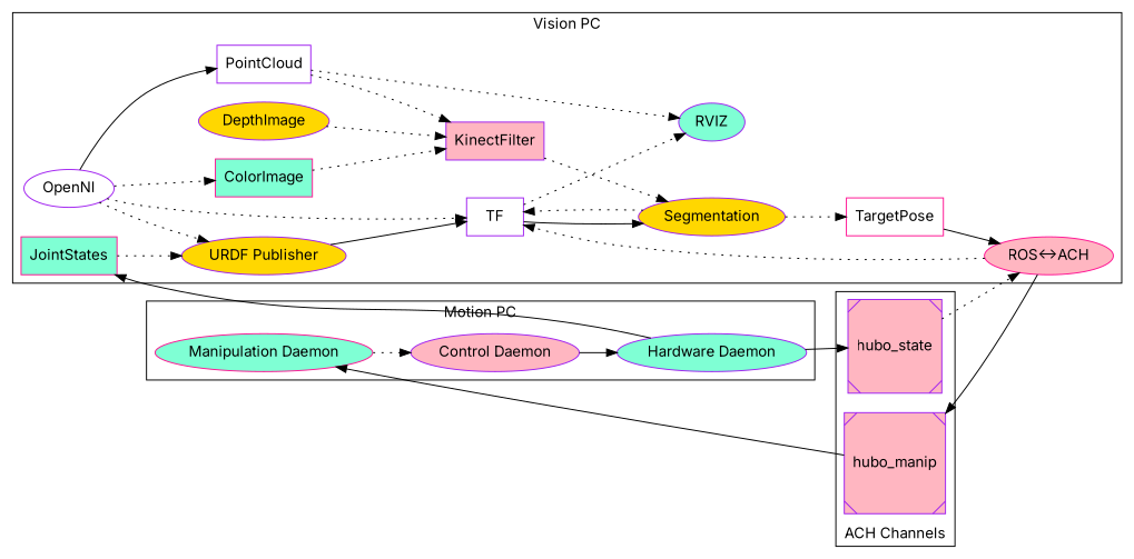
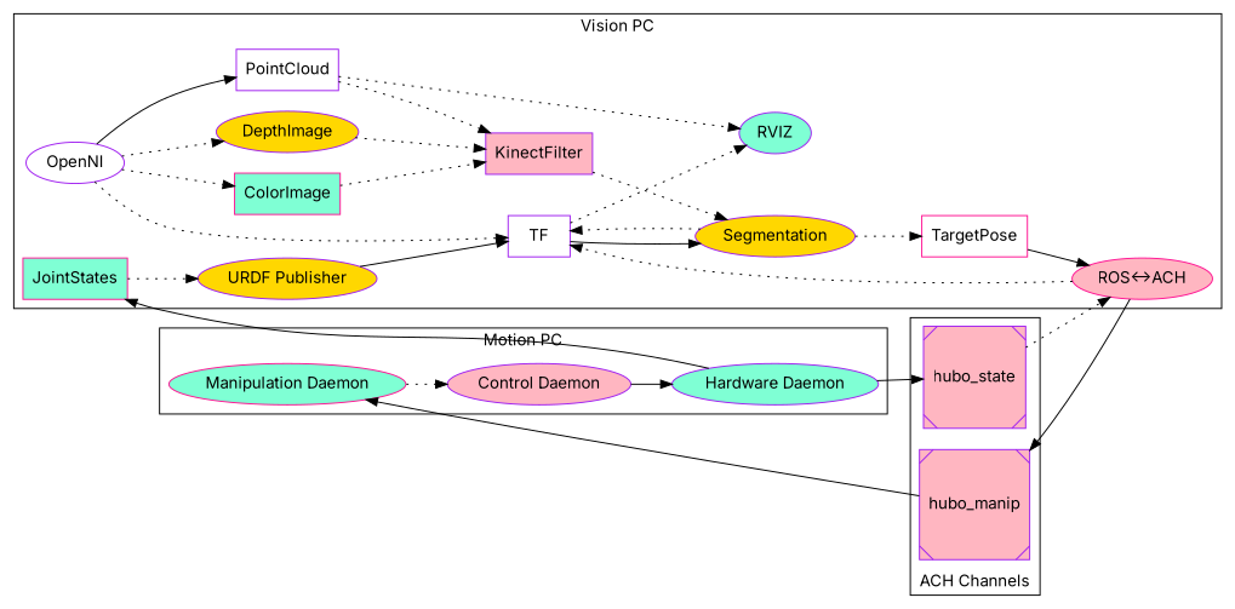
  digraph {
    fontname=Inter
    rankdir=LR
    node [color=purple fillcolor=aquamarine fontname=Inter shape=ellipse style=filled]
    edge [fontname=Inter style=dotted]
    n1 [fillcolor=white label=OpenNI]
    n2 [fillcolor=white label=TF shape=box]
    n3 [color=deeppink label=ColorImage shape=box]
    n4 [fillcolor=gold label=DepthImage]
    n5 [fillcolor=white label=PointCloud shape=box]
    n6 [fillcolor=gold label=Segmentation]
    n7 [color=deeppink fillcolor=white label=TargetPose shape=box]
    n8 [fillcolor=gold label="URDF Publisher"]
    n9 [color=deeppink fillcolor=lightpink label="ROS<->ACH"]
    n10 [color=deeppink label=JointStates shape=box]
    n11 [label=RVIZ]
    n12 [fillcolor=lightpink label=KinectFilter shape=box]
    n13 [color=deeppink label="Manipulation Daemon"]
    n14 [fillcolor=lightpink label="Control Daemon"]
    n15 [label="Hardware Daemon"]
    n16 [fillcolor=lightpink label=hubo_state shape=Msquare]
    n17 [fillcolor=lightpink label=hubo_manip shape=Msquare]
    subgraph cluster_1 {
      label="Vision PC"
      n1
      n2
      n3
      n4
      n5
      n6
      n7
      n8
      n9
      n10
      n11
      n12
    }
    subgraph cluster_2 {
      label="Motion PC"
      n13
      n14
      n15
    }
    subgraph cluster_3 {
      label="ACH Channels"
      labelloc=bottom
      n16
      n17
    }
    n1 -> n2
    n1 -> n3
-   n1 -> n8
+   n1 -> n4
    n1 -> n5 [style=solid]
    n2 -> n6 [style=solid]
    n2 -> n11
    n3 -> n12
    n4 -> n12
    n5 -> n11
    n5 -> n12
    n6 -> n2
    n6 -> n7
    n7 -> n9 [style=solid]
    n8 -> n2 [style=solid]
    n9 -> n2
    n9 -> n17 [style=solid]
    n10 -> n8
    n12 -> n6
    n13 -> n14
    n14 -> n15 [style=solid]
    n15 -> n10 [style=solid]
    n15 -> n16 [style=solid]
    n16 -> n9
    n17 -> n13 [style=solid]
  }
